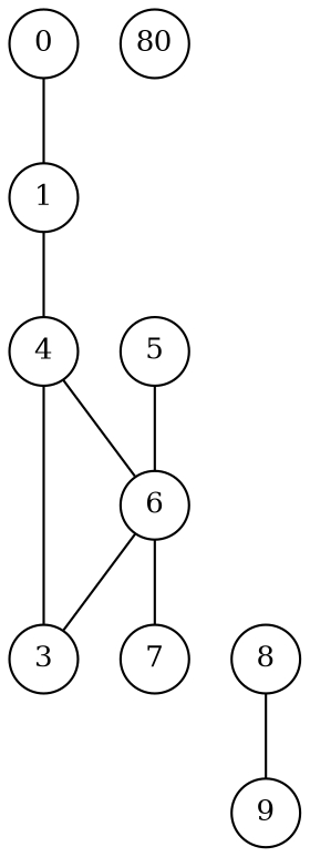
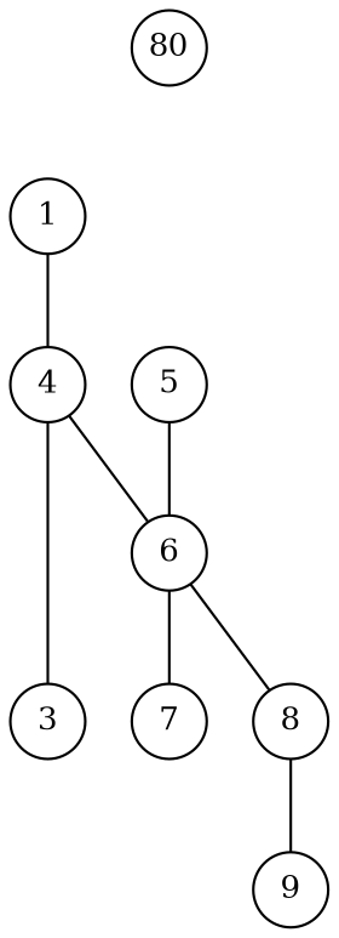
  graph {
    splines=false
    node [fixedsize=true fontsize=12 shape=circle]
-   0 [width=.4]
    1 [width=.4]
    4 [width=.4]
    3 [width=.4]
    6 [width=.4]
    5 [width=.4]
    7 [width=.4]
    8 [width=.4]
    9 [width=.4]
    n10 [label=80 width=.4]
-   0 -- 1
    1 -- 4
    4 -- 3
    4 -- 6
    6 -- 7
-   6 -- 3
+   6 -- 8
    5 -- 6
    8 -- 9
  }
